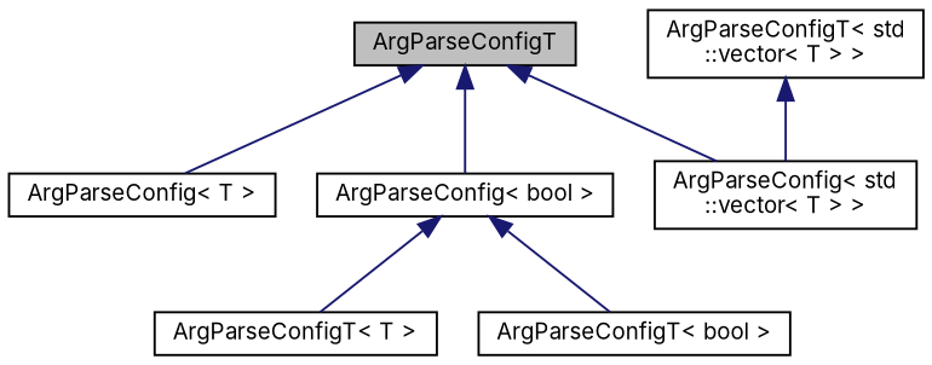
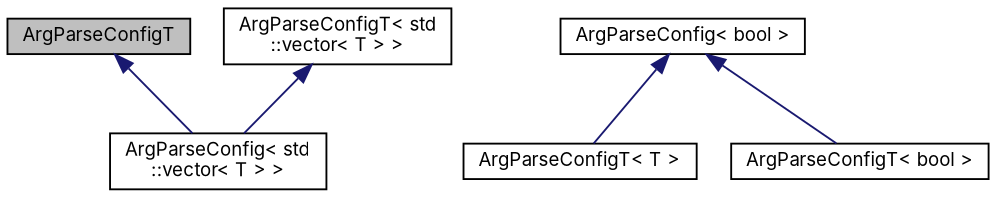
  digraph {
    fontname=Inter
    node [color=black fillcolor=white fontname=Inter fontsize=10 shape=record style=filled]
    edge [color=midnightblue dir=back fontname=Inter fontsize=10 labelfontname=Helvetica labelfontsize=10 style=solid]
    n1 [fillcolor=grey75 fontcolor=black height=0.2 label=ArgParseConfigT width=0.4]
-   n2 [height=0.2 label="ArgParseConfig\< T \>" width=0.4]
    n3 [height=0.2 label="ArgParseConfig\< bool \>" width=0.4]
    n4 [height=0.2 label="ArgParseConfig\< std\l::vector\< T \> \>" width=0.4]
    n5 [height=0.2 label="ArgParseConfigT\< T \>" width=0.4]
    n6 [height=0.2 label="ArgParseConfigT\< bool \>" width=0.4]
    n7 [height=0.2 label="ArgParseConfigT\< std\l::vector\< T \> \>" width=0.4]
-   n1 -> n2
-   n1 -> n3
    n1 -> n4
    n3 -> n5
    n3 -> n6
    n7 -> n4
  }
